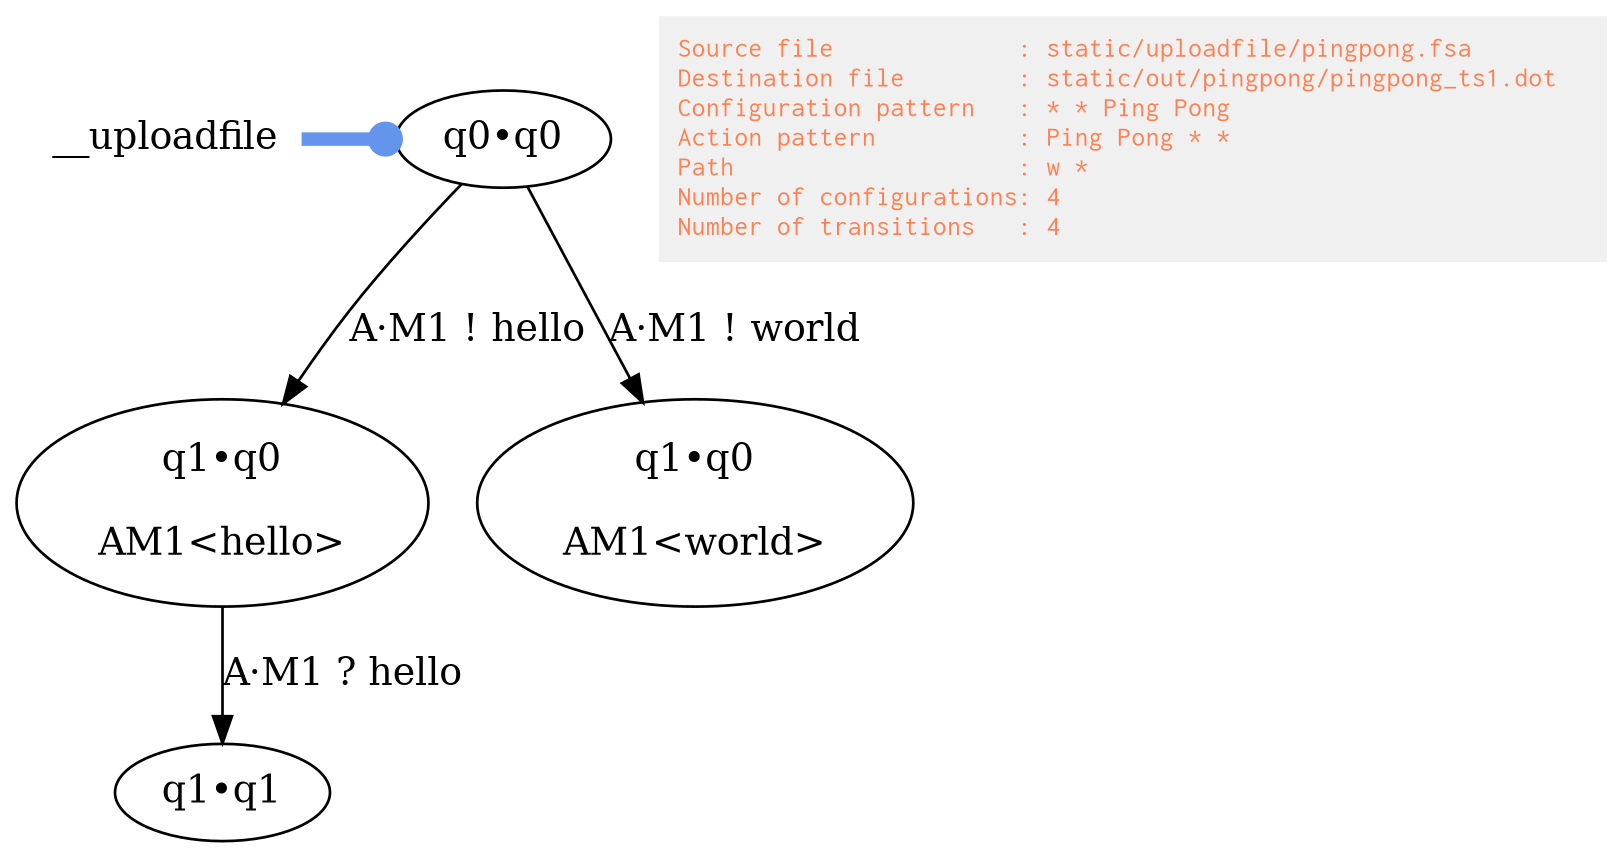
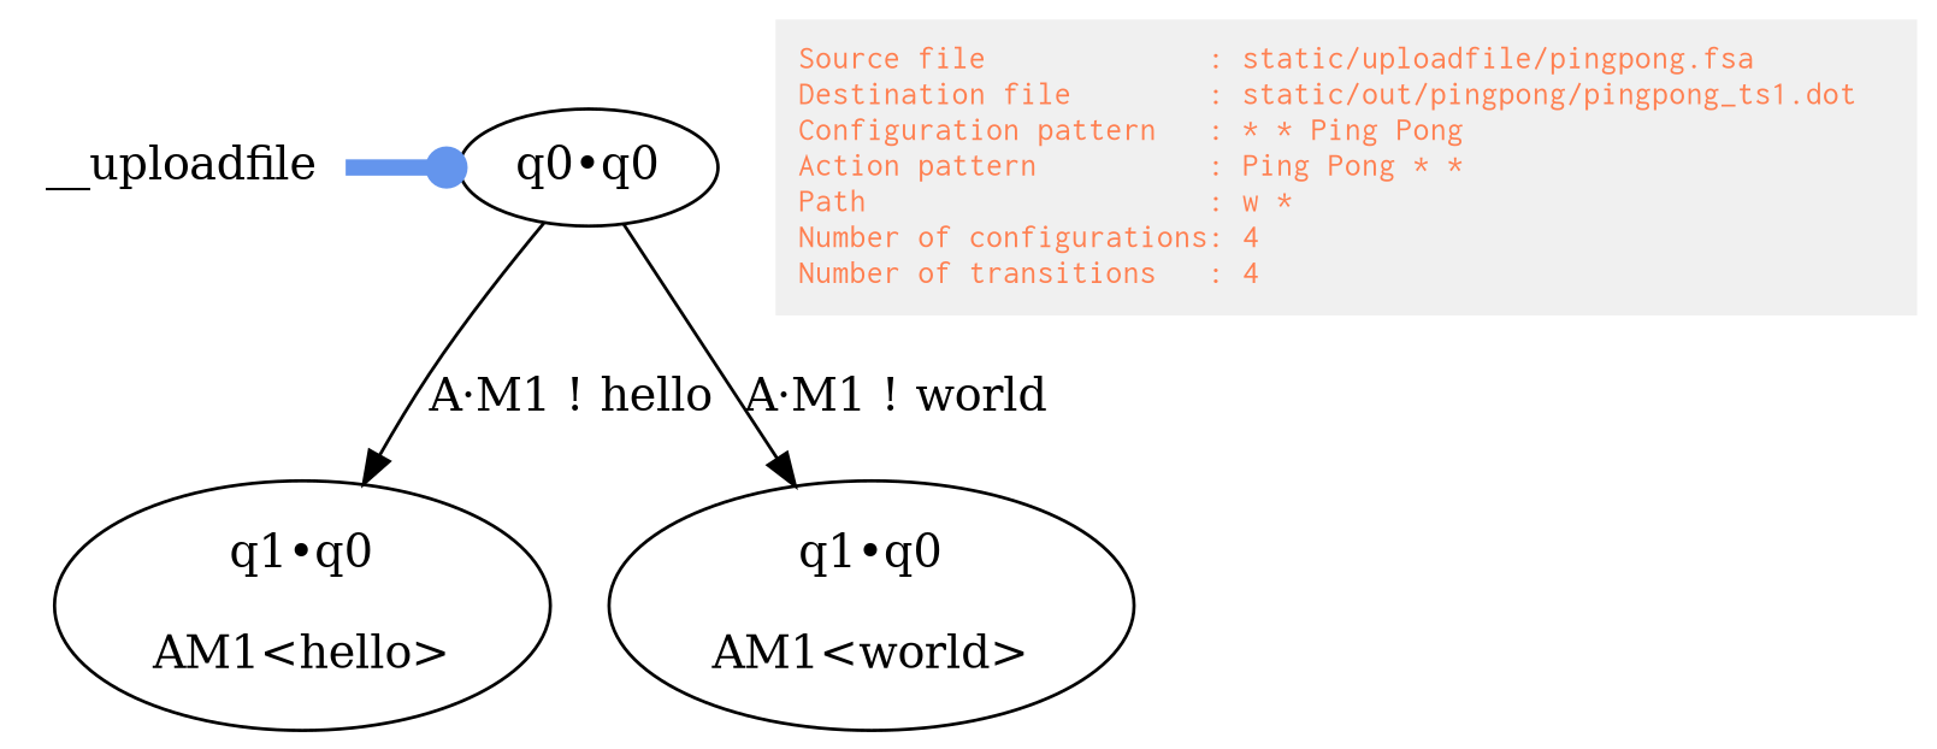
  digraph {
    n1 [label=__uploadfile shape=none]
    n2 [label="q0&bull;q0"]
    n3 [label="q1&bull;q0\n\nAM1<hello>"]
    n4 [label="q1&bull;q0\n\nAM1<world>"]
-   n5 [label="q1&bull;q1"]
    n6 [fillcolor=gray94 fontcolor=coral fontname=courier fontsize=10 label="Source file             : static/uploadfile/pingpong.fsa	\lDestination file        : static/out/pingpong/pingpong_ts1.dot	\lConfiguration pattern   : * * Ping Pong	\lAction pattern          : Ping Pong * *	\lPath                    : w *	\lNumber of configurations: 4	\lNumber of transitions   : 4\l" margin=0.1 penwidth=0 shape=rectangle style=filled]
    subgraph sub_1 {
      n3
      n4
-     n5
      subgraph sub_2 {
        rank=same
        n1
        n2
      }
    }
    subgraph sub_3 {
      n6
    }
    n1 -> n2 [arrowhead=dot color=cornflowerblue penwidth=5]
    n2 -> n3 [label="A&middot;M1 ! hello"]
    n2 -> n4 [label="A&middot;M1 ! world"]
-   n3 -> n5 [label="A&middot;M1 ? hello"]
  }
